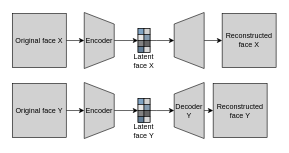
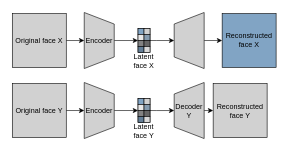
  <mxCell id="0" />
  <mxCell id="1" parent="0" />
  <mxCell id="2" style="edgeStyle=orthogonalEdgeStyle;rounded=0;orthogonalLoop=1;jettySize=auto;html=1;exitX=0.5;exitY=0;exitDx=0;exitDy=0;fontSize=12;entryX=0;entryY=0;entryDx=0;entryDy=0;" edge="1" parent="1" source="3" target="11"><mxGeometry relative="1" as="geometry"><mxPoint x="220" y="67" as="targetPoint" /></mxGeometry></mxCell>
  <mxCell id="3" value="" style="verticalLabelPosition=bottom;verticalAlign=top;html=1;shape=trapezoid;perimeter=trapezoidPerimeter;whiteSpace=wrap;size=0.206;arcSize=10;flipV=1;direction=south;fillColor=#D1D1D1;" parent="1" vertex="1"><mxGeometry x="140" y="20.25" width="50" height="93.5" as="geometry" /></mxCell>
  <mxCell id="4" style="edgeStyle=orthogonalEdgeStyle;rounded=0;orthogonalLoop=1;jettySize=auto;html=1;exitX=0.5;exitY=1;exitDx=0;exitDy=0;entryX=0;entryY=0.5;entryDx=0;entryDy=0;fontSize=12;" edge="1" parent="1" source="5" target="19"><mxGeometry relative="1" as="geometry" /></mxCell>
  <mxCell id="5" value="" style="verticalLabelPosition=bottom;verticalAlign=top;html=1;shape=trapezoid;perimeter=trapezoidPerimeter;whiteSpace=wrap;size=0.206;arcSize=10;flipV=1;direction=north;fillColor=#D1D1D1;" parent="1" vertex="1"><mxGeometry x="290.01" y="20.25" width="50" height="93.5" as="geometry" /></mxCell>
  <mxCell id="6" value="" style="rounded=0;whiteSpace=wrap;html=1;" parent="1" vertex="1"><mxGeometry x="229.69" y="47" width="20" height="40" as="geometry" /></mxCell>
  <mxCell id="7" value="" style="whiteSpace=wrap;html=1;aspect=fixed;fillColor=#81A4C4;" parent="1" vertex="1"><mxGeometry x="229.69" y="47" width="10" height="10" as="geometry" /></mxCell>
  <mxCell id="8" value="" style="whiteSpace=wrap;html=1;aspect=fixed;fillColor=#D1D1D1;" parent="1" vertex="1"><mxGeometry x="239.69" y="47" width="10" height="10" as="geometry" /></mxCell>
  <mxCell id="9" value="" style="whiteSpace=wrap;html=1;aspect=fixed;fillColor=#E8E8E8;" parent="1" vertex="1"><mxGeometry x="229.69" y="57" width="10" height="10" as="geometry" /></mxCell>
  <mxCell id="10" value="" style="whiteSpace=wrap;html=1;aspect=fixed;fillColor=#849AAE;" parent="1" vertex="1"><mxGeometry x="239.69" y="57" width="10" height="10" as="geometry" /></mxCell>
  <mxCell id="11" value="" style="whiteSpace=wrap;html=1;aspect=fixed;fillColor=#828282;" parent="1" vertex="1"><mxGeometry x="229.69" y="67" width="10" height="10" as="geometry" /></mxCell>
  <mxCell id="12" style="edgeStyle=orthogonalEdgeStyle;rounded=0;orthogonalLoop=1;jettySize=auto;html=1;exitX=1;exitY=0;exitDx=0;exitDy=0;entryX=0.5;entryY=0;entryDx=0;entryDy=0;fontSize=12;" edge="1" parent="1" source="13" target="5"><mxGeometry relative="1" as="geometry"><Array as="points"><mxPoint x="260" y="67" /><mxPoint x="260" y="67" /></Array></mxGeometry></mxCell>
  <mxCell id="13" value="" style="whiteSpace=wrap;html=1;aspect=fixed;fillColor=#666666;" parent="1" vertex="1"><mxGeometry x="239.69" y="67" width="10" height="10" as="geometry" /></mxCell>
  <mxCell id="14" value="" style="whiteSpace=wrap;html=1;aspect=fixed;fillColor=#637E96;" parent="1" vertex="1"><mxGeometry x="229.69" y="77" width="10" height="10" as="geometry" /></mxCell>
  <mxCell id="15" value="" style="whiteSpace=wrap;html=1;aspect=fixed;fillColor=#D9D9D9;" parent="1" vertex="1"><mxGeometry x="239.69" y="77" width="10" height="10" as="geometry" /></mxCell>
  <mxCell id="16" value="Encoder" style="text;html=1;strokeColor=none;fillColor=none;align=center;verticalAlign=middle;whiteSpace=wrap;rounded=0;fontSize=12;" parent="1" vertex="1"><mxGeometry x="140" y="56.99" width="50" height="20" as="geometry" /></mxCell>
  <mxCell id="17" style="edgeStyle=orthogonalEdgeStyle;rounded=0;orthogonalLoop=1;jettySize=auto;html=1;exitX=1;exitY=0.5;exitDx=0;exitDy=0;entryX=0.5;entryY=1;entryDx=0;entryDy=0;fontSize=12;" edge="1" parent="1" source="18" target="3"><mxGeometry relative="1" as="geometry" /></mxCell>
  <mxCell id="18" value="Original face X" style="whiteSpace=wrap;html=1;aspect=fixed;fillColor=#D1D1D1;" vertex="1" parent="1"><mxGeometry x="20" y="22" width="90" height="90" as="geometry" /></mxCell>
- <mxCell id="19" value="Reconstructed face X" style="whiteSpace=wrap;html=1;aspect=fixed;fillColor=#D1D1D1;" vertex="1" parent="1"><mxGeometry x="370" y="21.99" width="90" height="90" as="geometry" /></mxCell>
+ <mxCell id="19" value="Reconstructed face X" style="whiteSpace=wrap;html=1;aspect=fixed;fillColor=#81a4c4;" vertex="1" parent="1"><mxGeometry x="370" y="21.99" width="90" height="90" as="geometry" /></mxCell>
  <mxCell id="20" value="Latent face X" style="text;html=1;strokeColor=none;fillColor=none;align=center;verticalAlign=middle;whiteSpace=wrap;rounded=0;fontSize=12;" vertex="1" parent="1"><mxGeometry x="219.38" y="87" width="40.62" height="29.13" as="geometry" /></mxCell>
  <mxCell id="21" style="edgeStyle=orthogonalEdgeStyle;rounded=0;orthogonalLoop=1;jettySize=auto;html=1;exitX=0.5;exitY=0;exitDx=0;exitDy=0;fontSize=12;entryX=0;entryY=0;entryDx=0;entryDy=0;" edge="1" parent="1" source="22" target="30"><mxGeometry relative="1" as="geometry"><mxPoint x="220" y="183.75" as="targetPoint" /></mxGeometry></mxCell>
  <mxCell id="22" value="" style="verticalLabelPosition=bottom;verticalAlign=top;html=1;shape=trapezoid;perimeter=trapezoidPerimeter;whiteSpace=wrap;size=0.206;arcSize=10;flipV=1;direction=south;fillColor=#D1D1D1;" vertex="1" parent="1"><mxGeometry x="140" y="137" width="50" height="93.5" as="geometry" /></mxCell>
  <mxCell id="23" style="edgeStyle=orthogonalEdgeStyle;rounded=0;orthogonalLoop=1;jettySize=auto;html=1;exitX=0.5;exitY=1;exitDx=0;exitDy=0;entryX=0;entryY=0.5;entryDx=0;entryDy=0;fontSize=12;" edge="1" parent="1" source="24" target="39"><mxGeometry relative="1" as="geometry" /></mxCell>
  <mxCell id="24" value="" style="verticalLabelPosition=bottom;verticalAlign=top;html=1;shape=trapezoid;perimeter=trapezoidPerimeter;whiteSpace=wrap;size=0.206;arcSize=10;flipV=1;direction=north;fillColor=#D1D1D1;" vertex="1" parent="1"><mxGeometry x="290.01" y="137" width="50" height="93.5" as="geometry" /></mxCell>
  <mxCell id="25" value="" style="rounded=0;whiteSpace=wrap;html=1;" vertex="1" parent="1"><mxGeometry x="229.69" y="163.75" width="20" height="40" as="geometry" /></mxCell>
  <mxCell id="26" value="" style="whiteSpace=wrap;html=1;aspect=fixed;fillColor=#81A4C4;" vertex="1" parent="1"><mxGeometry x="229.69" y="163.75" width="10" height="10" as="geometry" /></mxCell>
  <mxCell id="27" value="" style="whiteSpace=wrap;html=1;aspect=fixed;fillColor=#D1D1D1;" vertex="1" parent="1"><mxGeometry x="239.69" y="163.75" width="10" height="10" as="geometry" /></mxCell>
  <mxCell id="28" value="" style="whiteSpace=wrap;html=1;aspect=fixed;fillColor=#E8E8E8;" vertex="1" parent="1"><mxGeometry x="229.69" y="173.75" width="10" height="10" as="geometry" /></mxCell>
  <mxCell id="29" value="" style="whiteSpace=wrap;html=1;aspect=fixed;fillColor=#849AAE;" vertex="1" parent="1"><mxGeometry x="239.69" y="173.75" width="10" height="10" as="geometry" /></mxCell>
  <mxCell id="30" value="" style="whiteSpace=wrap;html=1;aspect=fixed;fillColor=#828282;" vertex="1" parent="1"><mxGeometry x="229.69" y="183.75" width="10" height="10" as="geometry" /></mxCell>
  <mxCell id="31" style="edgeStyle=orthogonalEdgeStyle;rounded=0;orthogonalLoop=1;jettySize=auto;html=1;exitX=1;exitY=0;exitDx=0;exitDy=0;entryX=0.5;entryY=0;entryDx=0;entryDy=0;fontSize=12;" edge="1" parent="1" source="32" target="24"><mxGeometry relative="1" as="geometry"><Array as="points"><mxPoint x="260" y="183.75" /><mxPoint x="260" y="183.75" /></Array></mxGeometry></mxCell>
  <mxCell id="32" value="" style="whiteSpace=wrap;html=1;aspect=fixed;fillColor=#666666;" vertex="1" parent="1"><mxGeometry x="239.69" y="183.75" width="10" height="10" as="geometry" /></mxCell>
  <mxCell id="33" value="" style="whiteSpace=wrap;html=1;aspect=fixed;fillColor=#637E96;" vertex="1" parent="1"><mxGeometry x="229.69" y="193.75" width="10" height="10" as="geometry" /></mxCell>
  <mxCell id="34" value="" style="whiteSpace=wrap;html=1;aspect=fixed;fillColor=#D9D9D9;" vertex="1" parent="1"><mxGeometry x="239.69" y="193.75" width="10" height="10" as="geometry" /></mxCell>
  <mxCell id="35" value="Encoder" style="text;html=1;strokeColor=none;fillColor=none;align=center;verticalAlign=middle;whiteSpace=wrap;rounded=0;fontSize=12;" vertex="1" parent="1"><mxGeometry x="140" y="173.74" width="50" height="20" as="geometry" /></mxCell>
  <mxCell id="36" value="Decoder&lt;br&gt;Y" style="text;html=1;strokeColor=none;fillColor=none;align=center;verticalAlign=middle;whiteSpace=wrap;rounded=0;" vertex="1" parent="1"><mxGeometry x="290.02" y="168.75" width="49.99" height="30" as="geometry" /></mxCell>
  <mxCell id="37" style="edgeStyle=orthogonalEdgeStyle;rounded=0;orthogonalLoop=1;jettySize=auto;html=1;exitX=1;exitY=0.5;exitDx=0;exitDy=0;entryX=0.5;entryY=1;entryDx=0;entryDy=0;fontSize=12;" edge="1" parent="1" source="38" target="22"><mxGeometry relative="1" as="geometry" /></mxCell>
  <mxCell id="38" value="Original face Y" style="whiteSpace=wrap;html=1;aspect=fixed;fillColor=#D1D1D1;" vertex="1" parent="1"><mxGeometry x="20" y="138.75" width="90" height="90" as="geometry" /></mxCell>
  <mxCell id="39" value="Reconstructed face Y" style="whiteSpace=wrap;html=1;aspect=fixed;fillColor=#D1D1D1;" vertex="1" parent="1"><mxGeometry x="355" y="138.74" width="90" height="90" as="geometry" /></mxCell>
  <mxCell id="40" value="Latent face Y" style="text;html=1;strokeColor=none;fillColor=none;align=center;verticalAlign=middle;whiteSpace=wrap;rounded=0;fontSize=12;" vertex="1" parent="1"><mxGeometry x="219.38" y="203.75" width="40.62" height="29.13" as="geometry" /></mxCell>
